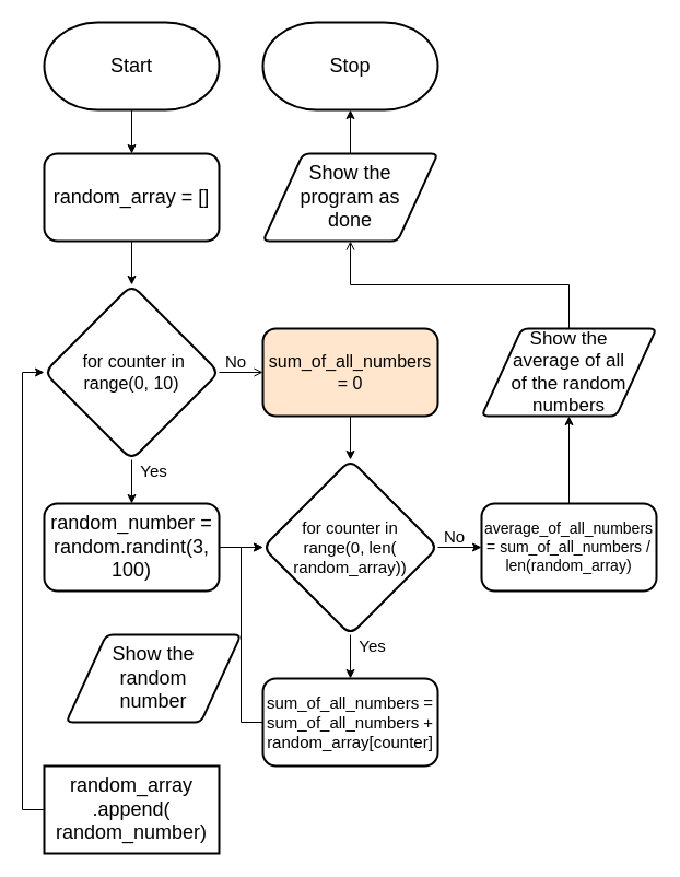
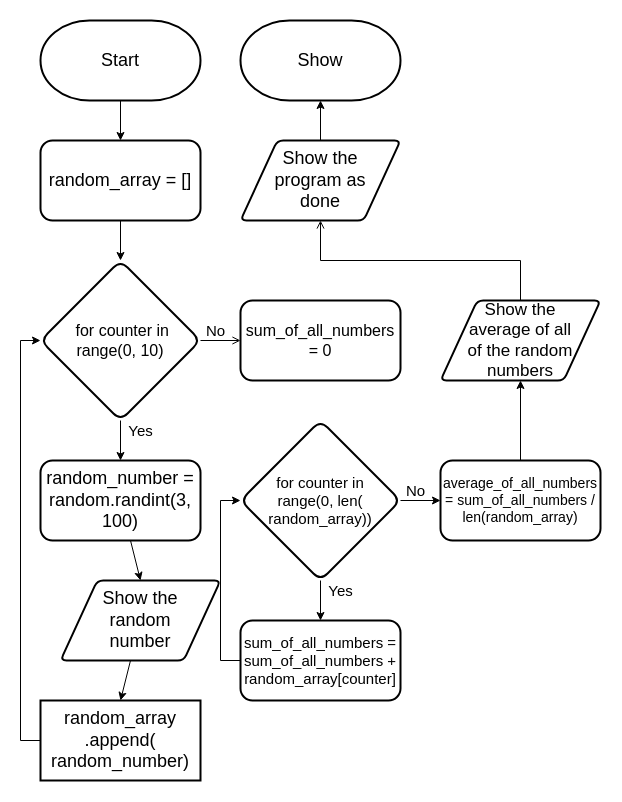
  <mxCell id="0" />
  <mxCell id="1" parent="0" />
  <mxCell id="2" value="&lt;font style=&quot;font-size: 18px&quot;&gt;Start&lt;/font&gt;" style="strokeWidth=2;html=1;shape=mxgraph.flowchart.terminator;whiteSpace=wrap;" parent="1" vertex="1"><mxGeometry width="160" height="80" as="geometry" x="40" y="20" /></mxCell>
- <mxCell id="3" value="&lt;font style=&quot;font-size: 18px&quot;&gt;Stop&lt;/font&gt;" style="strokeWidth=2;html=1;shape=mxgraph.flowchart.terminator;whiteSpace=wrap;" parent="1" vertex="1"><mxGeometry x="240" width="160" height="80" as="geometry" y="20" /></mxCell>
+ <mxCell id="3" value="&lt;font style=&quot;font-size: 18px&quot;&gt;Show&lt;/font&gt;" style="strokeWidth=2;html=1;shape=mxgraph.flowchart.terminator;whiteSpace=wrap;" parent="1" vertex="1"><mxGeometry x="240" width="160" height="80" as="geometry" y="20" /></mxCell>
  <mxCell id="4" style="edgeStyle=none;html=1;entryX=0.5;entryY=1;entryDx=0;entryDy=0;entryPerimeter=0;fontFamily=Helvetica;fontSize=15;fontColor=default;" parent="1" target="3" edge="1"><mxGeometry relative="1" as="geometry"><mxPoint x="320" y="140" as="sourcePoint" /></mxGeometry></mxCell>
  <mxCell id="5" style="edgeStyle=none;html=1;entryX=0.5;entryY=0;entryDx=0;entryDy=0;" parent="1" edge="1"><mxGeometry relative="1" as="geometry"><mxPoint x="120" y="100" as="sourcePoint" /><mxPoint x="120" y="140" as="targetPoint" /></mxGeometry></mxCell>
  <mxCell id="6" value="Show the&lt;br&gt;program as&lt;br&gt;done" style="shape=parallelogram;html=1;strokeWidth=2;perimeter=parallelogramPerimeter;whiteSpace=wrap;rounded=1;arcSize=12;size=0.23;fontSize=18;" parent="1" vertex="1"><mxGeometry x="240" y="140" width="160" height="80" as="geometry" /></mxCell>
  <mxCell id="7" style="edgeStyle=none;html=1;fontSize=18;" edge="1" parent="1" source="9"><mxGeometry relative="1" as="geometry"><mxPoint x="120" y="460" as="targetPoint" /></mxGeometry></mxCell>
  <mxCell id="8" style="edgeStyle=orthogonalEdgeStyle;rounded=0;html=1;entryX=0;entryY=0.5;entryDx=0;entryDy=0;fontSize=16;endArrow=open;" edge="1" parent="1" source="9" target="23"><mxGeometry relative="1" as="geometry" /></mxCell>
  <mxCell id="9" value="&lt;font&gt;&amp;nbsp;for counter in range(0, 10)&lt;br style=&quot;font-size: 16px&quot;&gt;&lt;/font&gt;" style="rhombus;whiteSpace=wrap;html=1;rounded=1;fontFamily=Helvetica;fontSize=16;fontColor=default;strokeColor=default;strokeWidth=2;fillColor=default;" parent="1" vertex="1"><mxGeometry y="260" width="160" height="160" as="geometry" x="40" /></mxCell>
  <mxCell id="10" value="&lt;font style=&quot;font-size: 15px&quot;&gt;Yes&lt;/font&gt;" style="text;html=1;align=center;verticalAlign=middle;resizable=0;points=[];autosize=1;strokeColor=none;fillColor=none;fontSize=8;fontFamily=Helvetica;fontColor=default;" parent="1" vertex="1"><mxGeometry x="120" y="420" width="40" height="20" as="geometry" /></mxCell>
  <mxCell id="11" value="&lt;span style=&quot;font-size: 15px&quot;&gt;No&lt;/span&gt;" style="text;html=1;align=center;verticalAlign=middle;resizable=0;points=[];autosize=1;strokeColor=none;fillColor=none;fontSize=8;fontFamily=Helvetica;fontColor=default;" parent="1" vertex="1"><mxGeometry x="200" y="320" width="30" height="20" as="geometry" /></mxCell>
  <mxCell id="12" style="edgeStyle=none;html=1;entryX=0.5;entryY=0;entryDx=0;entryDy=0;" parent="1" edge="1"><mxGeometry relative="1" as="geometry"><mxPoint x="120" y="340" as="sourcePoint" /></mxGeometry></mxCell>
  <mxCell id="13" style="edgeStyle=none;html=1;entryX=0.5;entryY=0;entryDx=0;entryDy=0;" parent="1" edge="1"><mxGeometry relative="1" as="geometry"><mxPoint x="120" y="460" as="sourcePoint" /></mxGeometry></mxCell>
  <mxCell id="14" style="edgeStyle=none;html=1;entryX=0.5;entryY=0;entryDx=0;entryDy=0;fontSize=18;" edge="1" parent="1" source="15" target="9"><mxGeometry relative="1" as="geometry" /></mxCell>
  <mxCell id="15" value="random_array = []" style="rounded=1;whiteSpace=wrap;html=1;fontSize=18;strokeWidth=2;" vertex="1" parent="1"><mxGeometry y="140" width="160" height="80" as="geometry" x="40" /></mxCell>
- <mxCell id="16" style="edgeStyle=none;html=1;fontSize=18;" edge="1" parent="1" source="17" target="26"><mxGeometry relative="1" as="geometry" /></mxCell>
+ <mxCell id="16" style="edgeStyle=none;html=1;entryX=0.5;entryY=0;entryDx=0;entryDy=0;fontSize=18;" edge="1" parent="1" source="17" target="19"><mxGeometry relative="1" as="geometry" /></mxCell>
  <mxCell id="17" value="random_number = random.randint(3, 100)" style="rounded=1;whiteSpace=wrap;html=1;fontSize=18;strokeWidth=2;" vertex="1" parent="1"><mxGeometry y="460" width="160" height="80" as="geometry" x="40" /></mxCell>
+ <mxCell id="18" style="edgeStyle=none;html=1;entryX=0.5;entryY=0;entryDx=0;entryDy=0;fontSize=18;" edge="1" parent="1" source="19" target="21"><mxGeometry relative="1" as="geometry" /></mxCell>
  <mxCell id="19" value="Show the&lt;br&gt;random&lt;br&gt;number" style="shape=parallelogram;html=1;strokeWidth=2;perimeter=parallelogramPerimeter;whiteSpace=wrap;rounded=1;arcSize=12;size=0.23;fontSize=18;" vertex="1" parent="1"><mxGeometry x="60" y="580" width="160" height="80" as="geometry" /></mxCell>
  <mxCell id="20" style="edgeStyle=orthogonalEdgeStyle;html=1;entryX=0;entryY=0.5;entryDx=0;entryDy=0;fontSize=18;rounded=0;" edge="1" parent="1" source="21" target="9"><mxGeometry relative="1" as="geometry"><Array as="points"><mxPoint x="20" y="740" /><mxPoint x="20" y="340" /></Array></mxGeometry></mxCell>
  <mxCell id="21" value="random_array&lt;br&gt;.append(&lt;br&gt;random_number)" style="whiteSpace=wrap;html=1;fontSize=18;strokeWidth=2;rounded=0;" vertex="1" parent="1"><mxGeometry y="700" width="160" height="80" as="geometry" x="40" /></mxCell>
- <mxCell id="22" style="edgeStyle=orthogonalEdgeStyle;rounded=0;html=1;entryX=0.5;entryY=0;entryDx=0;entryDy=0;fontSize=15;" edge="1" parent="1" source="23" target="26"><mxGeometry relative="1" as="geometry" /></mxCell>
- <mxCell id="23" value="sum_of_all_numbers = 0" style="rounded=1;whiteSpace=wrap;html=1;fontSize=16;strokeWidth=2;fillColor=#ffe6cc;" vertex="1" parent="1"><mxGeometry x="240" y="300" width="160" height="80" as="geometry" /></mxCell>
+ <mxCell id="23" value="sum_of_all_numbers = 0" style="rounded=1;whiteSpace=wrap;html=1;fontSize=16;strokeWidth=2;" vertex="1" parent="1"><mxGeometry x="240" y="300" width="160" height="80" as="geometry" /></mxCell>
  <mxCell id="24" style="edgeStyle=orthogonalEdgeStyle;rounded=0;html=1;entryX=0.5;entryY=0;entryDx=0;entryDy=0;fontSize=15;" edge="1" parent="1" source="26" target="30"><mxGeometry relative="1" as="geometry" /></mxCell>
  <mxCell id="25" style="edgeStyle=orthogonalEdgeStyle;rounded=0;html=1;entryX=0;entryY=0.5;entryDx=0;entryDy=0;fontSize=15;" edge="1" parent="1" source="26" target="32"><mxGeometry relative="1" as="geometry" /></mxCell>
  <mxCell id="26" value="&lt;font style=&quot;font-size: 15px;&quot;&gt;for counter in &lt;br style=&quot;font-size: 15px;&quot;&gt;range(0, len(&lt;br style=&quot;font-size: 15px;&quot;&gt;random_array))&lt;br style=&quot;font-size: 15px;&quot;&gt;&lt;/font&gt;" style="rhombus;whiteSpace=wrap;html=1;rounded=1;fontFamily=Helvetica;fontSize=15;fontColor=default;strokeColor=default;strokeWidth=2;fillColor=default;" vertex="1" parent="1"><mxGeometry x="240" y="420" width="160" height="160" as="geometry" /></mxCell>
  <mxCell id="27" value="&lt;font style=&quot;font-size: 15px&quot;&gt;Yes&lt;/font&gt;" style="text;html=1;align=center;verticalAlign=middle;resizable=0;points=[];autosize=1;strokeColor=none;fillColor=none;fontSize=8;fontFamily=Helvetica;fontColor=default;" vertex="1" parent="1"><mxGeometry x="320" y="580" width="40" height="20" as="geometry" /></mxCell>
  <mxCell id="28" value="&lt;span style=&quot;font-size: 15px&quot;&gt;No&lt;/span&gt;" style="text;html=1;align=center;verticalAlign=middle;resizable=0;points=[];autosize=1;strokeColor=none;fillColor=none;fontSize=8;fontFamily=Helvetica;fontColor=default;" vertex="1" parent="1"><mxGeometry x="400" y="480" width="30" height="20" as="geometry" /></mxCell>
  <mxCell id="29" style="edgeStyle=orthogonalEdgeStyle;rounded=0;html=1;entryX=0;entryY=0.5;entryDx=0;entryDy=0;fontSize=15;" edge="1" parent="1" source="30" target="26"><mxGeometry relative="1" as="geometry"><Array as="points"><mxPoint x="220" y="660" /><mxPoint x="220" y="500" /></Array></mxGeometry></mxCell>
  <mxCell id="30" value="sum_of_all_numbers = sum_of_all_numbers + random_array[counter]" style="rounded=1;whiteSpace=wrap;html=1;fontSize=15;strokeWidth=2;" vertex="1" parent="1"><mxGeometry x="240" y="620" width="160" height="80" as="geometry" /></mxCell>
  <mxCell id="31" style="edgeStyle=orthogonalEdgeStyle;rounded=0;html=1;entryX=0.5;entryY=1;entryDx=0;entryDy=0;fontSize=17;" edge="1" parent="1" source="32" target="34"><mxGeometry relative="1" as="geometry" /></mxCell>
  <mxCell id="32" value="average_of_all_numbers = sum_of_all_numbers / len(random_array)" style="rounded=1;whiteSpace=wrap;html=1;fontSize=14;strokeWidth=2;" vertex="1" parent="1"><mxGeometry x="440" y="460" width="160" height="80" as="geometry" /></mxCell>
  <mxCell id="33" style="edgeStyle=orthogonalEdgeStyle;rounded=0;html=1;entryX=0.5;entryY=1;entryDx=0;entryDy=0;fontSize=17;endArrow=open;" edge="1" parent="1" source="34" target="6"><mxGeometry relative="1" as="geometry"><Array as="points"><mxPoint x="520" y="260" /><mxPoint x="320" y="260" /></Array></mxGeometry></mxCell>
  <mxCell id="34" value="Show the&lt;br style=&quot;font-size: 17px;&quot;&gt;average of all&lt;br style=&quot;font-size: 17px;&quot;&gt;of the random&lt;br style=&quot;font-size: 17px;&quot;&gt;numbers" style="shape=parallelogram;html=1;strokeWidth=2;perimeter=parallelogramPerimeter;whiteSpace=wrap;rounded=1;arcSize=12;size=0.23;fontSize=17;" vertex="1" parent="1"><mxGeometry x="440" y="300" width="160" height="80" as="geometry" /></mxCell>
